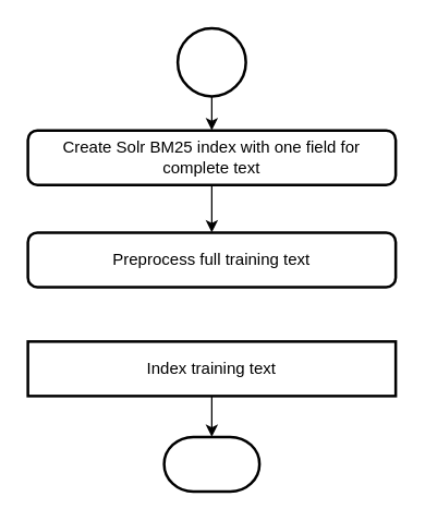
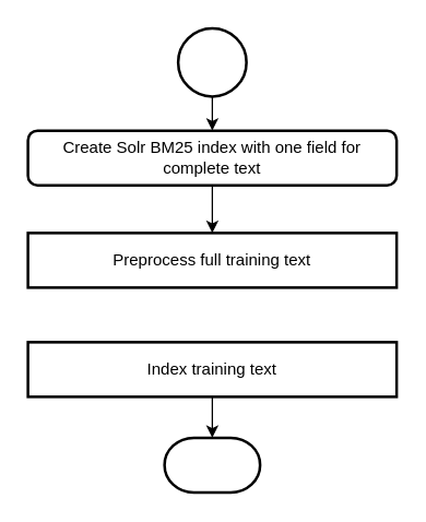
  <mxCell id="0" />
  <mxCell id="1" parent="0" />
  <mxCell id="2" style="edgeStyle=orthogonalEdgeStyle;rounded=0;orthogonalLoop=1;jettySize=auto;html=1;exitX=0.5;exitY=1;exitDx=0;exitDy=0;exitPerimeter=0;entryX=0.5;entryY=0;entryDx=0;entryDy=0;" edge="1" parent="1" source="3" target="8"><mxGeometry relative="1" as="geometry" /></mxCell>
  <mxCell id="3" value="" style="strokeWidth=2;html=1;shape=mxgraph.flowchart.start_2;whiteSpace=wrap;" vertex="1" parent="1"><mxGeometry x="130" y="20" width="50" height="50" as="geometry" /></mxCell>
- <mxCell id="4" value="Preprocess full training text&lt;br&gt;" style="rounded=1;whiteSpace=wrap;html=1;absoluteArcSize=1;arcSize=14;strokeWidth=2;" vertex="1" parent="1"><mxGeometry x="20" y="170" width="270" height="40" as="geometry" /></mxCell>
+ <mxCell id="4" value="Preprocess full training text&lt;br&gt;" style="whiteSpace=wrap;html=1;absoluteArcSize=1;arcSize=14;strokeWidth=2;rounded=0;" vertex="1" parent="1"><mxGeometry x="20" y="170" width="270" height="40" as="geometry" /></mxCell>
  <mxCell id="5" style="edgeStyle=orthogonalEdgeStyle;rounded=0;orthogonalLoop=1;jettySize=auto;html=1;exitX=0.5;exitY=1;exitDx=0;exitDy=0;entryX=0.5;entryY=0;entryDx=0;entryDy=0;entryPerimeter=0;" edge="1" parent="1" source="6" target="9"><mxGeometry relative="1" as="geometry" /></mxCell>
  <mxCell id="6" value="Index training text&lt;br&gt;" style="whiteSpace=wrap;html=1;absoluteArcSize=1;arcSize=14;strokeWidth=2;rounded=0;" vertex="1" parent="1"><mxGeometry x="20" y="250" width="270" height="40" as="geometry" /></mxCell>
  <mxCell id="7" style="edgeStyle=orthogonalEdgeStyle;rounded=0;orthogonalLoop=1;jettySize=auto;html=1;exitX=0.5;exitY=1;exitDx=0;exitDy=0;entryX=0.5;entryY=0;entryDx=0;entryDy=0;" edge="1" parent="1" source="8" target="4"><mxGeometry relative="1" as="geometry" /></mxCell>
  <mxCell id="8" value="Create Solr BM25 index with one field for complete text" style="rounded=1;whiteSpace=wrap;html=1;absoluteArcSize=1;arcSize=14;strokeWidth=2;" vertex="1" parent="1"><mxGeometry x="20" y="95" width="270" height="40" as="geometry" /></mxCell>
  <mxCell id="9" value="" style="strokeWidth=2;html=1;shape=mxgraph.flowchart.terminator;whiteSpace=wrap;" vertex="1" parent="1"><mxGeometry x="120" y="320" width="70" height="40" as="geometry" /></mxCell>
